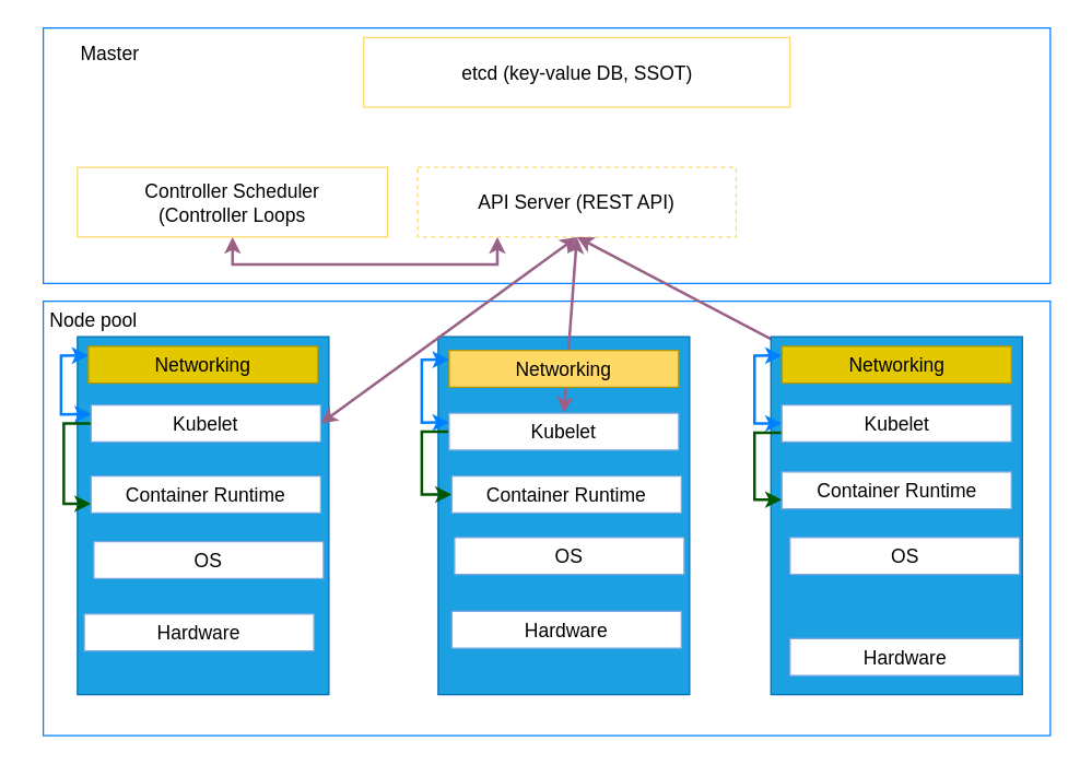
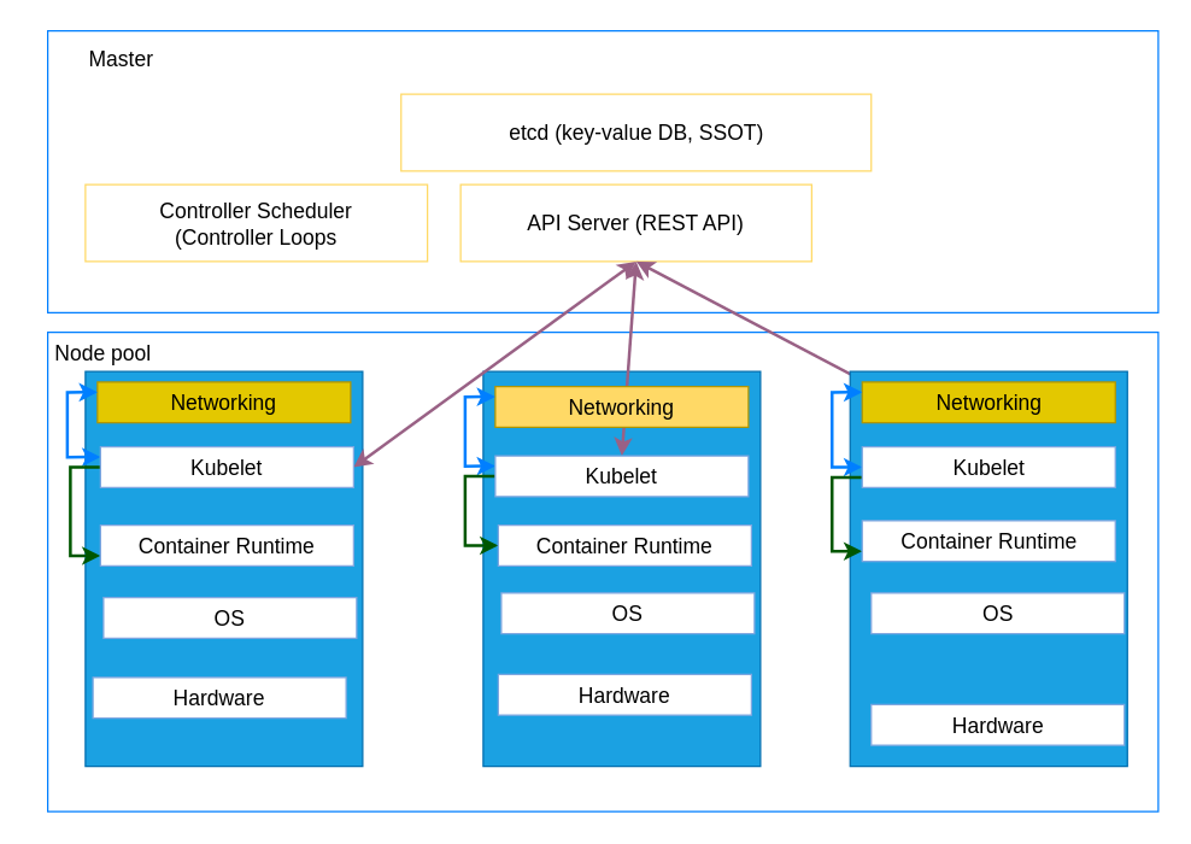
  <mxCell id="0" />
  <mxCell id="1" parent="0" />
  <mxCell id="2" value="" style="rounded=0;whiteSpace=wrap;html=1;fillColor=none;strokeColor=#007FFF;" vertex="1" parent="1"><mxGeometry x="31" y="20" width="737" height="187" as="geometry" /></mxCell>
  <mxCell id="3" value="&lt;font style=&quot;font-size: 14px&quot;&gt;Master&lt;/font&gt;" style="text;html=1;strokeColor=none;fillColor=none;align=center;verticalAlign=middle;whiteSpace=wrap;rounded=0;" vertex="1" parent="1"><mxGeometry x="50" y="24" width="60" height="30" as="geometry" /></mxCell>
- <mxCell id="4" value="&lt;font style=&quot;font-size: 14px&quot;&gt;etcd (key-value DB, SSOT)&lt;/font&gt;" style="rounded=0;whiteSpace=wrap;html=1;strokeColor=#FFD966;fillColor=none;" vertex="1" parent="1"><mxGeometry x="265.5" y="27" width="312" height="51" as="geometry" /></mxCell>
- <mxCell id="5" style="edgeStyle=orthogonalEdgeStyle;rounded=0;orthogonalLoop=1;jettySize=auto;html=1;exitX=0.5;exitY=1;exitDx=0;exitDy=0;entryX=0.25;entryY=1;entryDx=0;entryDy=0;fontSize=14;startArrow=classic;startFill=1;strokeColor=#996185;strokeWidth=2;fillColor=#e6d0de;gradientColor=#d5739d;" edge="1" parent="1" source="6" target="7"><mxGeometry relative="1" as="geometry" /></mxCell>
+ <mxCell id="4" value="&lt;font style=&quot;font-size: 14px&quot;&gt;etcd (key-value DB, SSOT)&lt;/font&gt;" style="rounded=0;whiteSpace=wrap;html=1;strokeColor=#FFD966;fillColor=none;" vertex="1" parent="1"><mxGeometry x="265.5" y="62" width="312" height="51" as="geometry" /></mxCell>
  <mxCell id="6" value="&lt;font style=&quot;font-size: 14px&quot;&gt;Controller Scheduler&lt;br&gt;(Controller Loops&lt;br&gt;&lt;/font&gt;" style="rounded=0;whiteSpace=wrap;html=1;strokeColor=#FFD966;fillColor=none;" vertex="1" parent="1"><mxGeometry x="56" y="122" width="227" height="51" as="geometry" /></mxCell>
- <mxCell id="7" value="&lt;font style=&quot;font-size: 14px&quot;&gt;API Server (REST API)&lt;br&gt;&lt;/font&gt;" style="rounded=0;whiteSpace=wrap;html=1;strokeColor=#FFD966;fillColor=none;dashed=1;" vertex="1" parent="1"><mxGeometry x="305" y="122" width="233" height="51" as="geometry" /></mxCell>
+ <mxCell id="7" value="&lt;font style=&quot;font-size: 14px&quot;&gt;API Server (REST API)&lt;br&gt;&lt;/font&gt;" style="rounded=0;whiteSpace=wrap;html=1;strokeColor=#FFD966;fillColor=none;" vertex="1" parent="1"><mxGeometry x="305" y="122" width="233" height="51" as="geometry" /></mxCell>
  <mxCell id="8" value="" style="rounded=0;whiteSpace=wrap;html=1;fillColor=none;strokeColor=#007FFF;" vertex="1" parent="1"><mxGeometry x="31" y="220" width="737" height="318" as="geometry" /></mxCell>
  <mxCell id="9" value="" style="rounded=0;whiteSpace=wrap;html=1;fontSize=14;strokeColor=#006EAF;fillColor=#1ba1e2;fontColor=#ffffff;" vertex="1" parent="1"><mxGeometry x="56" y="246" width="184" height="262" as="geometry" /></mxCell>
  <mxCell id="10" value="" style="rounded=0;whiteSpace=wrap;html=1;fontSize=14;strokeColor=#006EAF;fillColor=#1ba1e2;fontColor=#ffffff;" vertex="1" parent="1"><mxGeometry x="320" y="246" width="184" height="262" as="geometry" /></mxCell>
  <mxCell id="11" style="edgeStyle=none;rounded=0;orthogonalLoop=1;jettySize=auto;html=1;exitX=0.5;exitY=0;exitDx=0;exitDy=0;fontSize=14;startArrow=classic;startFill=1;strokeColor=#996185;strokeWidth=2;entryX=0.5;entryY=1;entryDx=0;entryDy=0;fillColor=#e6d0de;gradientColor=#d5739d;" edge="1" parent="1" source="29" target="7"><mxGeometry relative="1" as="geometry"><mxPoint x="420" y="169" as="targetPoint" /></mxGeometry></mxCell>
  <mxCell id="12" value="" style="rounded=0;whiteSpace=wrap;html=1;fontSize=14;strokeColor=#006EAF;fillColor=#1ba1e2;fontColor=#ffffff;" vertex="1" parent="1"><mxGeometry x="563.5" y="246" width="184" height="262" as="geometry" /></mxCell>
  <mxCell id="13" value="Node pool" style="text;html=1;strokeColor=none;fillColor=none;align=center;verticalAlign=middle;whiteSpace=wrap;rounded=0;fontSize=14;" vertex="1" parent="1"><mxGeometry x="20" y="219" width="96" height="30" as="geometry" /></mxCell>
  <mxCell id="14" value="Networking" style="rounded=0;whiteSpace=wrap;html=1;fontSize=14;strokeColor=#B09500;fillColor=#e3c800;fontColor=#000000;" vertex="1" parent="1"><mxGeometry x="64" y="253" width="168" height="27" as="geometry" /></mxCell>
  <mxCell id="15" style="edgeStyle=orthogonalEdgeStyle;rounded=0;orthogonalLoop=1;jettySize=auto;html=1;exitX=0;exitY=0.25;exitDx=0;exitDy=0;entryX=0;entryY=0.25;entryDx=0;entryDy=0;fontSize=14;startArrow=classic;startFill=1;strokeColor=#007FFF;strokeWidth=2;fillColor=#1ba1e2;" edge="1" parent="1" source="18" target="14"><mxGeometry relative="1" as="geometry" /></mxCell>
  <mxCell id="16" style="edgeStyle=orthogonalEdgeStyle;rounded=0;orthogonalLoop=1;jettySize=auto;html=1;exitX=0;exitY=0.5;exitDx=0;exitDy=0;entryX=0;entryY=0.75;entryDx=0;entryDy=0;fontSize=14;startArrow=none;startFill=0;strokeColor=#005700;strokeWidth=2;fillColor=#008a00;" edge="1" parent="1" source="18" target="19"><mxGeometry relative="1" as="geometry" /></mxCell>
  <mxCell id="17" style="rounded=0;orthogonalLoop=1;jettySize=auto;html=1;exitX=1;exitY=0.5;exitDx=0;exitDy=0;entryX=0.5;entryY=1;entryDx=0;entryDy=0;fontSize=14;startArrow=classic;startFill=1;strokeColor=#996185;strokeWidth=2;fillColor=#e6d0de;gradientColor=#d5739d;" edge="1" parent="1" source="18" target="7"><mxGeometry relative="1" as="geometry" /></mxCell>
  <mxCell id="18" value="Kubelet" style="rounded=0;whiteSpace=wrap;html=1;fontSize=14;strokeColor=#7EA6E0;fillColor=default;" vertex="1" parent="1"><mxGeometry x="66" y="296" width="168" height="27" as="geometry" /></mxCell>
  <mxCell id="19" value="Container Runtime" style="rounded=0;whiteSpace=wrap;html=1;fontSize=14;strokeColor=#7EA6E0;fillColor=default;" vertex="1" parent="1"><mxGeometry x="66" y="348" width="168" height="27" as="geometry" /></mxCell>
  <mxCell id="20" style="edgeStyle=none;rounded=0;orthogonalLoop=1;jettySize=auto;html=1;entryX=0.5;entryY=1;entryDx=0;entryDy=0;fontSize=14;startArrow=classic;startFill=1;strokeColor=#996185;strokeWidth=2;fillColor=#e6d0de;gradientColor=#d5739d;exitX=0.5;exitY=0;exitDx=0;exitDy=0;" edge="1" parent="1" source="24" target="7"><mxGeometry relative="1" as="geometry" /></mxCell>
  <mxCell id="21" value="Networking" style="rounded=0;whiteSpace=wrap;html=1;fontSize=14;strokeColor=#B09500;fillColor=#FFD966;fontColor=#000000;gradientColor=none;" vertex="1" parent="1"><mxGeometry x="328" y="256" width="168" height="27" as="geometry" /></mxCell>
  <mxCell id="22" style="edgeStyle=orthogonalEdgeStyle;rounded=0;orthogonalLoop=1;jettySize=auto;html=1;exitX=0;exitY=0.25;exitDx=0;exitDy=0;entryX=0;entryY=0.25;entryDx=0;entryDy=0;fontSize=14;startArrow=classic;startFill=1;strokeColor=#007FFF;strokeWidth=2;" edge="1" parent="1" source="24" target="21"><mxGeometry relative="1" as="geometry" /></mxCell>
  <mxCell id="23" style="edgeStyle=orthogonalEdgeStyle;rounded=0;orthogonalLoop=1;jettySize=auto;html=1;exitX=0;exitY=0.5;exitDx=0;exitDy=0;entryX=0;entryY=0.5;entryDx=0;entryDy=0;fontSize=14;startArrow=none;startFill=0;strokeColor=#005700;strokeWidth=2;fillColor=#008a00;" edge="1" parent="1" source="24" target="25"><mxGeometry relative="1" as="geometry" /></mxCell>
  <mxCell id="24" value="Kubelet" style="rounded=0;whiteSpace=wrap;html=1;fontSize=14;strokeColor=#7EA6E0;fillColor=default;" vertex="1" parent="1"><mxGeometry x="328" y="302" width="168" height="27" as="geometry" /></mxCell>
  <mxCell id="25" value="Container Runtime" style="rounded=0;whiteSpace=wrap;html=1;fontSize=14;strokeColor=#7EA6E0;fillColor=default;" vertex="1" parent="1"><mxGeometry x="330" y="348" width="168" height="27" as="geometry" /></mxCell>
  <mxCell id="26" value="Networking" style="rounded=0;whiteSpace=wrap;html=1;fontSize=14;strokeColor=#B09500;fillColor=#e3c800;fontColor=#000000;" vertex="1" parent="1"><mxGeometry x="571.5" y="253" width="168" height="27" as="geometry" /></mxCell>
  <mxCell id="27" style="edgeStyle=orthogonalEdgeStyle;rounded=0;orthogonalLoop=1;jettySize=auto;html=1;exitX=0;exitY=0.5;exitDx=0;exitDy=0;entryX=0;entryY=0.25;entryDx=0;entryDy=0;fontSize=14;startArrow=classic;startFill=1;strokeColor=#007FFF;strokeWidth=2;" edge="1" parent="1" source="29" target="26"><mxGeometry relative="1" as="geometry" /></mxCell>
  <mxCell id="28" style="edgeStyle=orthogonalEdgeStyle;rounded=0;orthogonalLoop=1;jettySize=auto;html=1;exitX=0;exitY=0.75;exitDx=0;exitDy=0;entryX=0;entryY=0.75;entryDx=0;entryDy=0;fontSize=14;startArrow=none;startFill=0;strokeColor=#005700;strokeWidth=2;fillColor=#008a00;" edge="1" parent="1" source="29" target="30"><mxGeometry relative="1" as="geometry" /></mxCell>
  <mxCell id="29" value="Kubelet" style="rounded=0;whiteSpace=wrap;html=1;fontSize=14;strokeColor=#7EA6E0;fillColor=default;" vertex="1" parent="1"><mxGeometry x="571.5" y="296" width="168" height="27" as="geometry" /></mxCell>
  <mxCell id="30" value="Container Runtime" style="rounded=0;whiteSpace=wrap;html=1;fontSize=14;strokeColor=#7EA6E0;fillColor=default;" vertex="1" parent="1"><mxGeometry x="571.5" y="345" width="168" height="27" as="geometry" /></mxCell>
  <mxCell id="31" value="OS" style="rounded=0;whiteSpace=wrap;html=1;fontSize=14;strokeColor=#7EA6E0;fillColor=default;" vertex="1" parent="1"><mxGeometry x="68" y="396" width="168" height="27" as="geometry" /></mxCell>
  <mxCell id="32" value="OS" style="rounded=0;whiteSpace=wrap;html=1;fontSize=14;strokeColor=#7EA6E0;fillColor=default;" vertex="1" parent="1"><mxGeometry x="332" y="393" width="168" height="27" as="geometry" /></mxCell>
  <mxCell id="33" value="OS" style="rounded=0;whiteSpace=wrap;html=1;fontSize=14;strokeColor=#7EA6E0;fillColor=default;" vertex="1" parent="1"><mxGeometry x="577.5" y="393" width="168" height="27" as="geometry" /></mxCell>
  <mxCell id="34" value="Hardware" style="rounded=0;whiteSpace=wrap;html=1;fontSize=14;strokeColor=#7EA6E0;fillColor=default;" vertex="1" parent="1"><mxGeometry x="61" y="449" width="168" height="27" as="geometry" /></mxCell>
  <mxCell id="35" value="Hardware" style="rounded=0;whiteSpace=wrap;html=1;fontSize=14;strokeColor=#7EA6E0;fillColor=default;" vertex="1" parent="1"><mxGeometry x="330" y="447" width="168" height="27" as="geometry" /></mxCell>
  <mxCell id="36" value="Hardware" style="rounded=0;whiteSpace=wrap;html=1;fontSize=14;strokeColor=#7EA6E0;fillColor=default;" vertex="1" parent="1"><mxGeometry x="577.5" y="467" width="168" height="27" as="geometry" /></mxCell>
